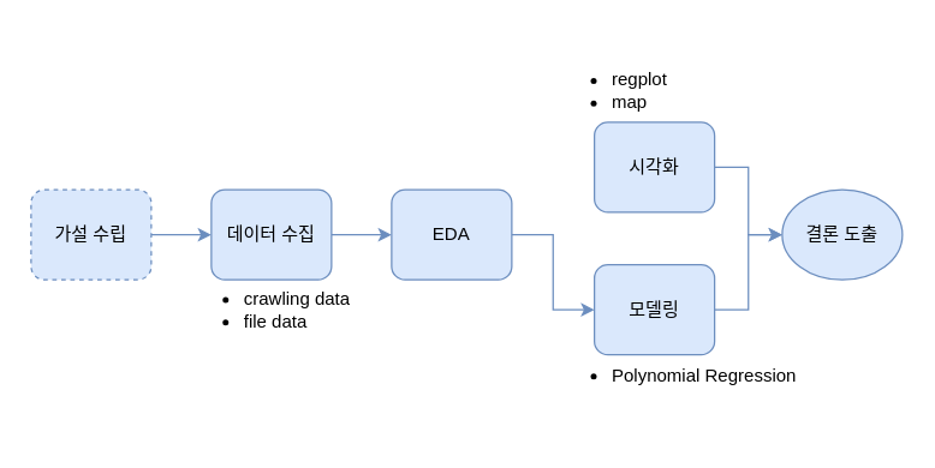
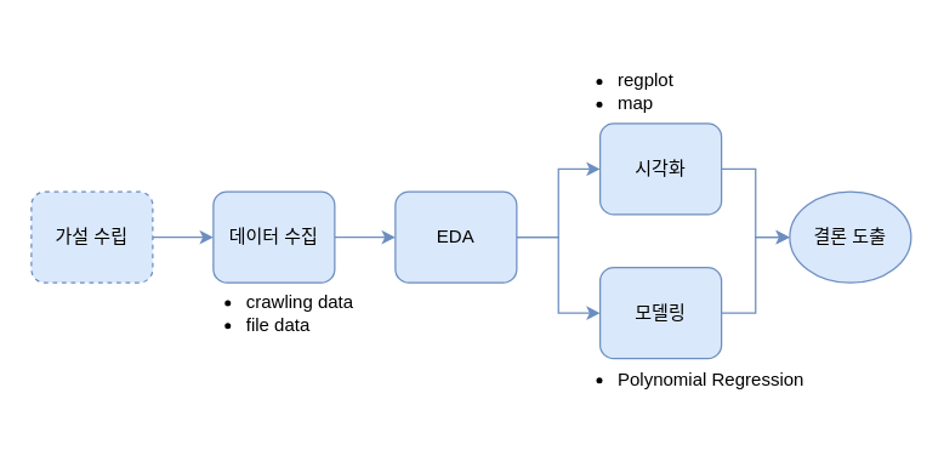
  <mxCell id="0" />
  <mxCell id="1" parent="0" />
  <mxCell id="2" value="" style="edgeStyle=orthogonalEdgeStyle;rounded=0;orthogonalLoop=1;jettySize=auto;html=1;fillColor=#dae8fc;strokeColor=#6c8ebf;" parent="1" source="3" target="5" edge="1"><mxGeometry relative="1" as="geometry" /></mxCell>
  <mxCell id="3" value="가설 수립" style="rounded=1;whiteSpace=wrap;html=1;fillColor=#dae8fc;strokeColor=#6c8ebf;dashed=1;" parent="1" vertex="1"><mxGeometry x="20" y="126" width="80" height="60" as="geometry" /></mxCell>
  <mxCell id="4" value="" style="edgeStyle=orthogonalEdgeStyle;rounded=0;orthogonalLoop=1;jettySize=auto;html=1;fillColor=#dae8fc;strokeColor=#6c8ebf;" parent="1" source="5" target="8" edge="1"><mxGeometry relative="1" as="geometry" /></mxCell>
  <mxCell id="5" value="데이터 수집" style="rounded=1;whiteSpace=wrap;html=1;fillColor=#dae8fc;strokeColor=#6c8ebf;" parent="1" vertex="1"><mxGeometry x="140" y="126" width="80" height="60" as="geometry" /></mxCell>
  <mxCell id="6" value="" style="edgeStyle=orthogonalEdgeStyle;rounded=0;orthogonalLoop=1;jettySize=auto;html=1;fillColor=#dae8fc;strokeColor=#6c8ebf;" parent="1" source="8" target="10" edge="1"><mxGeometry relative="1" as="geometry" /></mxCell>
+ <mxCell id="7" style="edgeStyle=orthogonalEdgeStyle;rounded=0;orthogonalLoop=1;jettySize=auto;html=1;exitX=1;exitY=0.5;exitDx=0;exitDy=0;entryX=0;entryY=0.5;entryDx=0;entryDy=0;fillColor=#dae8fc;strokeColor=#6c8ebf;" parent="1" source="8" target="13" edge="1"><mxGeometry relative="1" as="geometry" /></mxCell>
  <mxCell id="8" value="EDA" style="rounded=1;whiteSpace=wrap;html=1;fillColor=#dae8fc;strokeColor=#6c8ebf;" parent="1" vertex="1"><mxGeometry x="260" y="126" width="80" height="60" as="geometry" /></mxCell>
  <mxCell id="9" value="" style="edgeStyle=orthogonalEdgeStyle;rounded=0;orthogonalLoop=1;jettySize=auto;html=1;fillColor=#dae8fc;strokeColor=#6c8ebf;" parent="1" source="10" target="11" edge="1"><mxGeometry relative="1" as="geometry" /></mxCell>
  <mxCell id="10" value="모델링" style="rounded=1;whiteSpace=wrap;html=1;fillColor=#dae8fc;strokeColor=#6c8ebf;" parent="1" vertex="1"><mxGeometry x="395" y="176" width="80" height="60" as="geometry" /></mxCell>
  <mxCell id="11" value="결론 도출" style="ellipse;whiteSpace=wrap;html=1;fillColor=#dae8fc;strokeColor=#6c8ebf;" parent="1" vertex="1"><mxGeometry x="520" y="126" width="80" height="60" as="geometry" /></mxCell>
  <mxCell id="12" style="edgeStyle=orthogonalEdgeStyle;rounded=0;orthogonalLoop=1;jettySize=auto;html=1;exitX=1;exitY=0.5;exitDx=0;exitDy=0;entryX=0;entryY=0.5;entryDx=0;entryDy=0;fillColor=#dae8fc;strokeColor=#6c8ebf;" parent="1" source="13" target="11" edge="1"><mxGeometry relative="1" as="geometry" /></mxCell>
  <mxCell id="13" value="시각화" style="rounded=1;whiteSpace=wrap;html=1;fillColor=#dae8fc;strokeColor=#6c8ebf;" parent="1" vertex="1"><mxGeometry x="395" y="81" width="80" height="60" as="geometry" /></mxCell>
  <mxCell id="14" value="&lt;ul&gt;&lt;li&gt;Polynomial Regression&lt;/li&gt;&lt;/ul&gt;" style="text;strokeColor=none;fillColor=none;html=1;whiteSpace=wrap;verticalAlign=middle;overflow=hidden;align=left;" parent="1" vertex="1"><mxGeometry x="365" y="210" width="200" height="80" as="geometry" /></mxCell>
  <mxCell id="15" value="&lt;ul&gt;&lt;li&gt;regplot&lt;/li&gt;&lt;li style=&quot;&quot;&gt;map&lt;/li&gt;&lt;/ul&gt;" style="text;strokeColor=none;fillColor=none;html=1;whiteSpace=wrap;verticalAlign=middle;overflow=hidden;align=left;" parent="1" vertex="1"><mxGeometry x="365" y="20" width="220" height="80" as="geometry" /></mxCell>
  <mxCell id="16" value="&lt;ul&gt;&lt;li&gt;crawling data&lt;/li&gt;&lt;li&gt;file data&lt;/li&gt;&lt;/ul&gt;" style="text;strokeColor=none;fillColor=none;html=1;whiteSpace=wrap;verticalAlign=middle;overflow=hidden;align=left;" parent="1" vertex="1"><mxGeometry x="120" y="166" width="220" height="80" as="geometry" /></mxCell>
